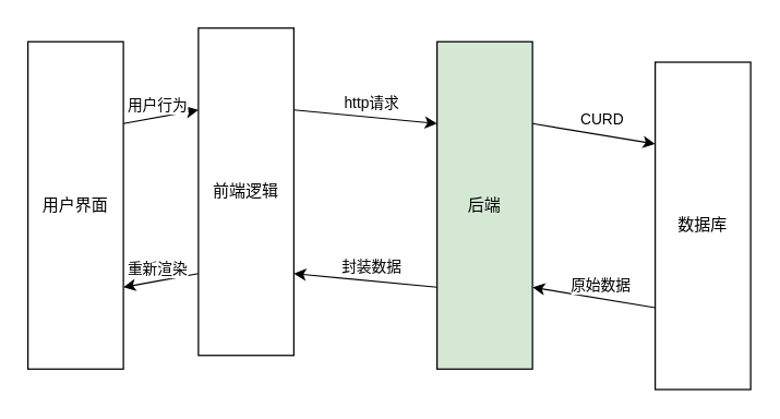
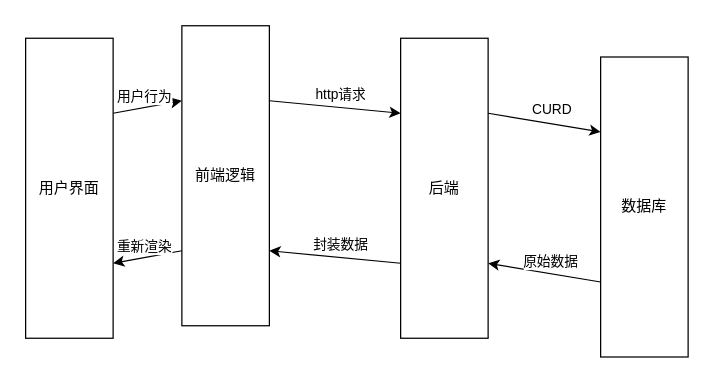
  <mxCell id="0" />
  <mxCell id="1" parent="0" />
  <mxCell id="2" value="" style="edgeStyle=none;html=1;exitX=1;exitY=0.25;exitDx=0;exitDy=0;entryX=0;entryY=0.25;entryDx=0;entryDy=0;" edge="1" parent="1" source="4" target="5"><mxGeometry relative="1" as="geometry" /></mxCell>
  <mxCell id="3" value="用户行为" style="edgeLabel;html=1;align=center;verticalAlign=middle;resizable=0;points=[];" vertex="1" connectable="0" parent="2"><mxGeometry x="-0.297" relative="1" as="geometry"><mxPoint x="5" y="-10" as="offset" /></mxGeometry></mxCell>
  <mxCell id="4" value="用户界面" style="rounded=0;whiteSpace=wrap;html=1;" vertex="1" parent="1"><mxGeometry x="20" y="30" width="70" height="240" as="geometry" /></mxCell>
  <mxCell id="5" value="前端逻辑" style="whiteSpace=wrap;html=1;rounded=0;" vertex="1" parent="1"><mxGeometry x="145" y="20" width="70" height="240" as="geometry" /></mxCell>
- <mxCell id="6" value="后端" style="whiteSpace=wrap;html=1;rounded=0;fillColor=#d5e8d4;" vertex="1" parent="1"><mxGeometry x="320" y="30" width="70" height="240" as="geometry" /></mxCell>
+ <mxCell id="6" value="后端" style="whiteSpace=wrap;html=1;rounded=0;" vertex="1" parent="1"><mxGeometry x="320" y="30" width="70" height="240" as="geometry" /></mxCell>
  <mxCell id="7" value="" style="edgeStyle=none;html=1;exitX=1;exitY=0.25;exitDx=0;exitDy=0;entryX=0;entryY=0.25;entryDx=0;entryDy=0;" edge="1" parent="1" source="5" target="6"><mxGeometry relative="1" as="geometry"><mxPoint x="430" y="130" as="sourcePoint" /><mxPoint x="520" y="130" as="targetPoint" /></mxGeometry></mxCell>
  <mxCell id="8" value="http请求" style="edgeLabel;html=1;align=center;verticalAlign=middle;resizable=0;points=[];" vertex="1" connectable="0" parent="7"><mxGeometry x="-0.173" relative="1" as="geometry"><mxPoint x="13" y="-10" as="offset" /></mxGeometry></mxCell>
  <mxCell id="9" value="" style="edgeStyle=none;html=1;exitX=0;exitY=0.75;exitDx=0;exitDy=0;entryX=1;entryY=0.75;entryDx=0;entryDy=0;" edge="1" parent="1" source="6" target="5"><mxGeometry relative="1" as="geometry"><mxPoint x="270" y="149.71" as="sourcePoint" /><mxPoint x="360" y="149.71" as="targetPoint" /></mxGeometry></mxCell>
  <mxCell id="10" value="封装数据" style="edgeLabel;html=1;align=center;verticalAlign=middle;resizable=0;points=[];" vertex="1" connectable="0" parent="9"><mxGeometry x="0.135" y="-1" relative="1" as="geometry"><mxPoint x="11" y="-9" as="offset" /></mxGeometry></mxCell>
  <mxCell id="11" value="" style="edgeStyle=none;html=1;exitX=0;exitY=0.75;exitDx=0;exitDy=0;entryX=1;entryY=0.75;entryDx=0;entryDy=0;" edge="1" parent="1" source="5" target="4"><mxGeometry relative="1" as="geometry"><mxPoint x="350" y="220" as="sourcePoint" /><mxPoint x="260" y="220" as="targetPoint" /></mxGeometry></mxCell>
  <mxCell id="12" value="重新渲染" style="edgeLabel;html=1;align=center;verticalAlign=middle;resizable=0;points=[];" vertex="1" connectable="0" parent="11"><mxGeometry x="0.231" y="-1" relative="1" as="geometry"><mxPoint x="3" y="-9" as="offset" /></mxGeometry></mxCell>
  <mxCell id="13" value="数据库" style="whiteSpace=wrap;html=1;rounded=0;" vertex="1" parent="1"><mxGeometry x="480" y="45" width="70" height="240" as="geometry" /></mxCell>
  <mxCell id="14" value="" style="edgeStyle=none;html=1;exitX=1;exitY=0.25;exitDx=0;exitDy=0;entryX=0;entryY=0.25;entryDx=0;entryDy=0;" edge="1" parent="1" source="6" target="13"><mxGeometry relative="1" as="geometry"><mxPoint x="400" y="100" as="sourcePoint" /><mxPoint x="450" y="120" as="targetPoint" /></mxGeometry></mxCell>
  <mxCell id="15" value="CURD" style="edgeLabel;html=1;align=center;verticalAlign=middle;resizable=0;points=[];" vertex="1" connectable="0" parent="14"><mxGeometry x="-0.173" relative="1" as="geometry"><mxPoint x="13" y="-10" as="offset" /></mxGeometry></mxCell>
  <mxCell id="16" value="" style="edgeStyle=none;html=1;exitX=0;exitY=0.75;exitDx=0;exitDy=0;entryX=1;entryY=0.75;entryDx=0;entryDy=0;" edge="1" parent="1" source="13" target="6"><mxGeometry relative="1" as="geometry"><mxPoint x="400" y="100" as="sourcePoint" /><mxPoint x="490" y="100" as="targetPoint" /></mxGeometry></mxCell>
  <mxCell id="17" value="原始数据" style="edgeLabel;html=1;align=center;verticalAlign=middle;resizable=0;points=[];" vertex="1" connectable="0" parent="16"><mxGeometry x="-0.173" relative="1" as="geometry"><mxPoint x="-3" y="-10" as="offset" /></mxGeometry></mxCell>
